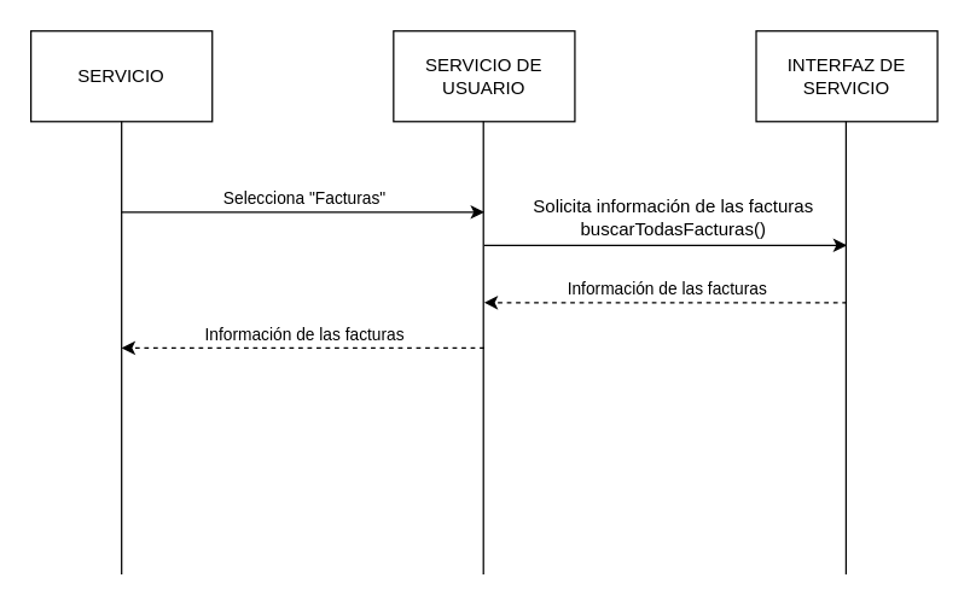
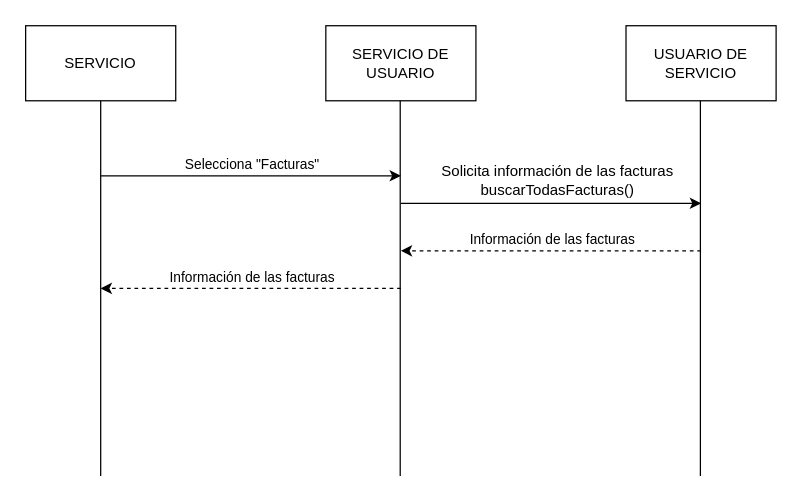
  <mxCell id="0" />
  <mxCell id="1" parent="0" />
  <mxCell id="2" value="SERVICIO" style="rounded=0;whiteSpace=wrap;html=1;" parent="1" vertex="1"><mxGeometry x="20" y="20" width="120" height="60" as="geometry" /></mxCell>
  <mxCell id="3" value="SERVICIO DE USUARIO" style="rounded=0;whiteSpace=wrap;html=1;" parent="1" vertex="1"><mxGeometry x="260" y="20" width="120" height="60" as="geometry" /></mxCell>
- <mxCell id="4" value="INTERFAZ DE SERVICIO" style="rounded=0;whiteSpace=wrap;html=1;" parent="1" vertex="1"><mxGeometry x="500" y="20" width="120" height="60" as="geometry" /></mxCell>
+ <mxCell id="4" value="USUARIO DE SERVICIO" style="rounded=0;whiteSpace=wrap;html=1;" parent="1" vertex="1"><mxGeometry x="500" y="20" width="120" height="60" as="geometry" /></mxCell>
  <mxCell id="5" value="" style="endArrow=none;html=1;rounded=0;" parent="1" edge="1"><mxGeometry width="50" height="50" relative="1" as="geometry"><mxPoint x="80" y="380" as="sourcePoint" /><mxPoint x="80" y="80" as="targetPoint" /></mxGeometry></mxCell>
  <mxCell id="6" value="" style="endArrow=none;html=1;rounded=0;" parent="1" edge="1"><mxGeometry width="50" height="50" relative="1" as="geometry"><mxPoint x="319.47" y="380" as="sourcePoint" /><mxPoint x="319.47" y="80" as="targetPoint" /></mxGeometry></mxCell>
  <mxCell id="7" value="" style="endArrow=none;html=1;rounded=0;" parent="1" edge="1"><mxGeometry width="50" height="50" relative="1" as="geometry"><mxPoint x="559.47" y="380" as="sourcePoint" /><mxPoint x="559.47" y="80" as="targetPoint" /></mxGeometry></mxCell>
  <mxCell id="8" value="" style="endArrow=classic;html=1;rounded=0;" parent="1" edge="1"><mxGeometry width="50" height="50" relative="1" as="geometry"><mxPoint x="80" y="140" as="sourcePoint" /><mxPoint x="320" y="140" as="targetPoint" /></mxGeometry></mxCell>
  <mxCell id="9" value="Selecciona &quot;Facturas&quot;" style="edgeLabel;html=1;align=center;verticalAlign=middle;resizable=0;points=[];" parent="8" vertex="1" connectable="0"><mxGeometry x="-0.203" y="-4" relative="1" as="geometry"><mxPoint x="24" y="-14" as="offset" /></mxGeometry></mxCell>
  <mxCell id="10" value="" style="endArrow=classic;html=1;rounded=0;dashed=1;" parent="1" edge="1"><mxGeometry width="50" height="50" relative="1" as="geometry"><mxPoint x="320" y="230" as="sourcePoint" /><mxPoint x="80" y="230" as="targetPoint" /></mxGeometry></mxCell>
  <mxCell id="11" value="Información de las facturas" style="edgeLabel;html=1;align=center;verticalAlign=middle;resizable=0;points=[];" parent="10" vertex="1" connectable="0"><mxGeometry x="0.098" y="-4" relative="1" as="geometry"><mxPoint x="12" y="-6" as="offset" /></mxGeometry></mxCell>
  <mxCell id="12" value="" style="endArrow=classic;html=1;rounded=0;" parent="1" edge="1"><mxGeometry width="50" height="50" relative="1" as="geometry"><mxPoint x="320" y="162" as="sourcePoint" /><mxPoint x="560" y="162" as="targetPoint" /></mxGeometry></mxCell>
  <mxCell id="13" value="Solicita información de las facturas&lt;div&gt;buscarTodasFacturas()&lt;/div&gt;" style="text;html=1;align=center;verticalAlign=middle;resizable=0;points=[];autosize=1;strokeColor=none;fillColor=none;" parent="1" vertex="1"><mxGeometry x="343" y="123" width="203" height="41" as="geometry" /></mxCell>
  <mxCell id="14" value="" style="endArrow=classic;html=1;rounded=0;dashed=1;" parent="1" edge="1"><mxGeometry width="50" height="50" relative="1" as="geometry"><mxPoint x="560" y="200" as="sourcePoint" /><mxPoint x="320" y="200" as="targetPoint" /></mxGeometry></mxCell>
  <mxCell id="15" value="Información de las facturas" style="edgeLabel;html=1;align=center;verticalAlign=middle;resizable=0;points=[];" parent="14" vertex="1" connectable="0"><mxGeometry x="0.098" y="-4" relative="1" as="geometry"><mxPoint x="12" y="-6" as="offset" /></mxGeometry></mxCell>
